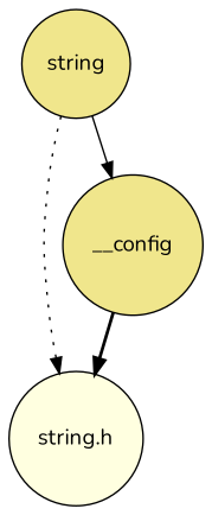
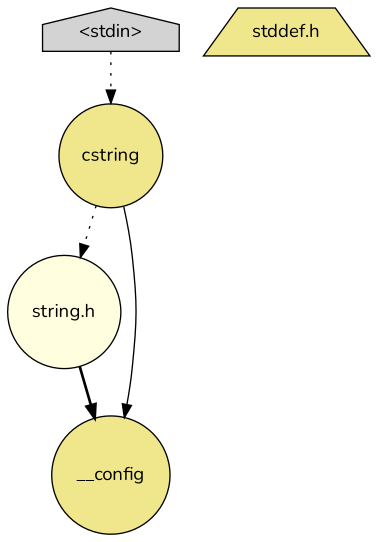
  digraph {
    fontname=Nunito
    node [fillcolor=khaki fontname=Nunito shape=circle style=filled]
    edge [fontname=Nunito style=dotted]
-   n2 [label=string]
+   n1 [fillcolor=lightgrey label="\<stdin\>" shape=house]
+   n2 [label=cstring]
    n3 [fillcolor=lightyellow label="string.h"]
    n4 [label=__config]
+   n5 [label="stddef.h" shape=trapezium]
+   n1 -> n2
    n2 -> n3
    n2 -> n4 [style=solid]
-   n4 -> n3 [style=bold]
+   n3 -> n4 [style=bold]
  }
